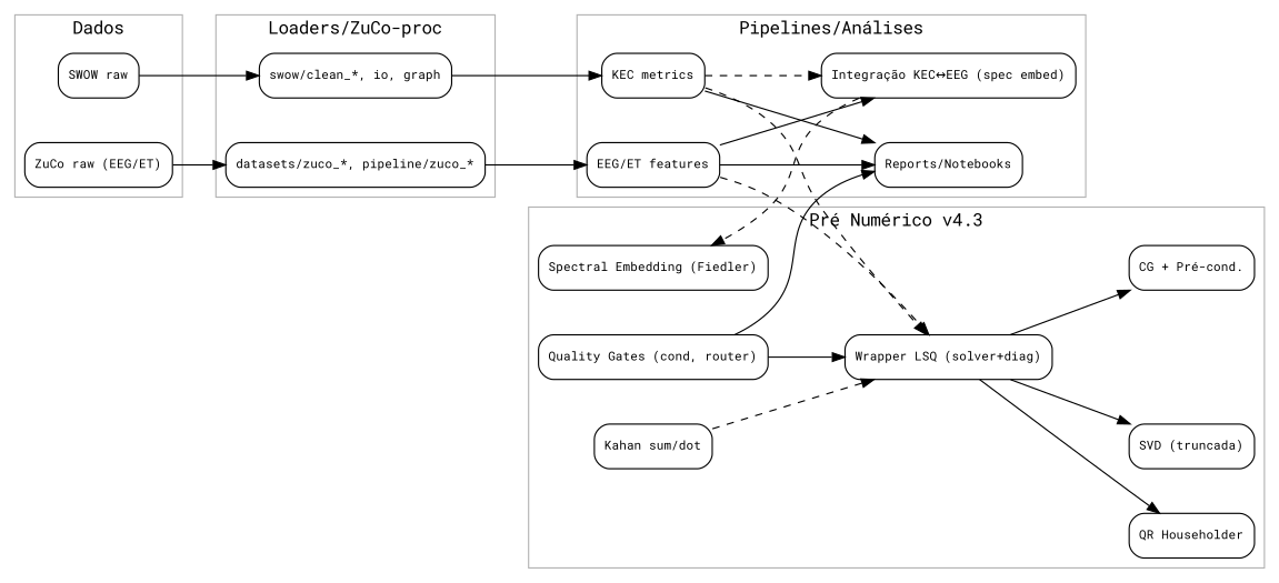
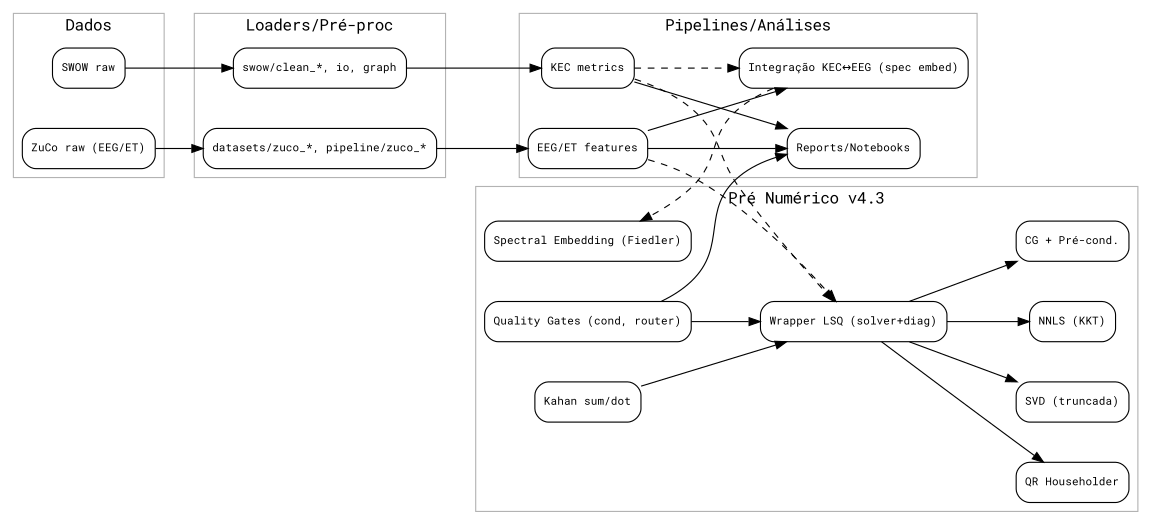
  digraph {
    fontname="Roboto Mono"
    nodesep=0.5
    rankdir=LR
    ranksep=0.6
    splines=true
    node [fontname="Roboto Mono" fontsize=10 shape=box style=rounded]
    edge [fontname="Roboto Mono"]
    n1 [label="SWOW raw"]
    n2 [label="ZuCo raw (EEG/ET)"]
    n3 [label="swow/clean_*, io, graph"]
    n4 [label="datasets/zuco_*, pipeline/zuco_*"]
    n5 [label="QR Householder"]
    n6 [label="SVD (truncada)"]
+   n7 [label="NNLS (KKT)"]
    n8 [label="CG + Pré-cond."]
    n9 [label="Kahan sum/dot"]
    n10 [label="Quality Gates (cond, router)"]
    n11 [label="Wrapper LSQ (solver+diag)"]
    n12 [label="Spectral Embedding (Fiedler)"]
    n13 [label="KEC metrics"]
    n14 [label="EEG/ET features"]
    n15 [label="Integração KEC↔EEG (spec embed)"]
    n16 [label="Reports/Notebooks"]
    subgraph cluster_1 {
      color=gray70
      label=Dados
      n1
      n2
    }
    subgraph cluster_2 {
      color=gray70
-     label="Loaders/ZuCo-proc"
+     label="Loaders/Pré-proc"
      n3
      n4
    }
    subgraph cluster_3 {
      color=gray70
      label="Pré Numérico v4.3"
      n5
      n6
+     n7
      n8
      n9
      n10
      n11
      n12
    }
    subgraph cluster_4 {
      color=gray70
      label="Pipelines/Análises"
      n13
      n14
      n15
      n16
    }
    n1 -> n3
    n2 -> n4
    n3 -> n13
    n4 -> n14
-   n9 -> n11 [style=dashed]
+   n9 -> n11
    n10 -> n11
    n10 -> n16
    n11 -> n5
    n11 -> n6
+   n11 -> n7
    n11 -> n8
    n13 -> n11 [style=dashed]
    n13 -> n15 [style=dashed]
    n13 -> n16
    n14 -> n11 [style=dashed]
    n14 -> n15
    n14 -> n16
    n15 -> n12 [style=dashed]
  }
